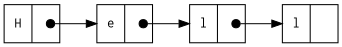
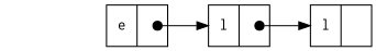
  digraph {
    rankdir=LR
    node [fontname=Courier shape=record]
    edge [arrowtail=dot dir=both tailclip=false tailport="next:c"]
-   n1 [label="{H | <next>}"]
    n2 [label="{e | <next>}"]
    n3 [label="{l | <next>}"]
    n4 [label="{l | }"]
-   n1 -> n2
    n2 -> n3
    n3 -> n4
  }
